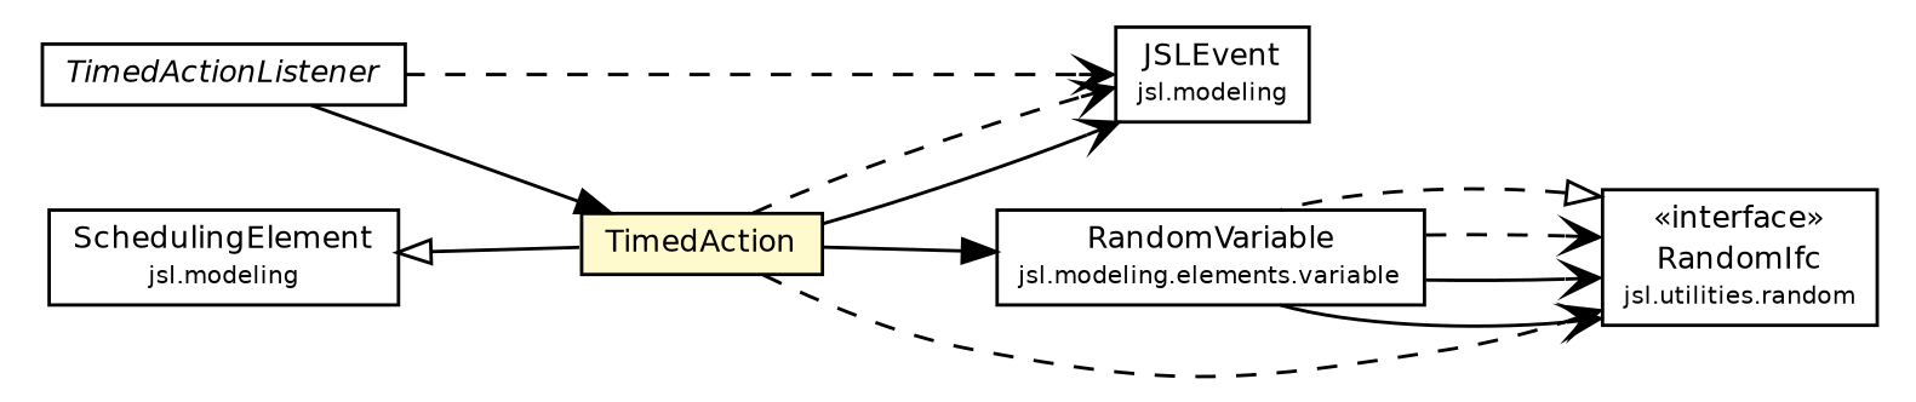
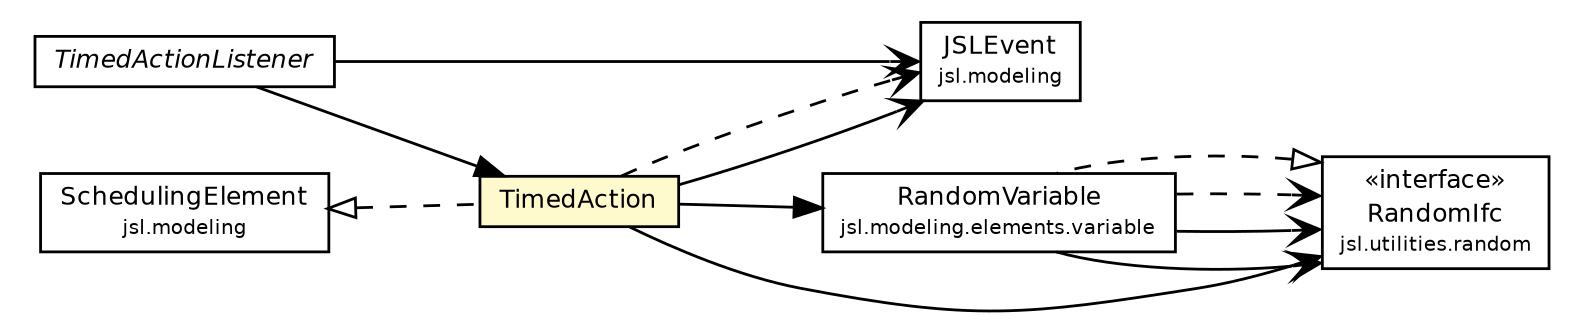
  digraph {
    nodesep=0.25
    rankdir=LR
    ranksep=0.5
    node [fontcolor=black fontname=Helvetica fontsize=9.0 shape=plaintext]
    edge [fontname=Helvetica fontsize=10.0 headport=p labelfontname=Helvetica labelfontsize=10 tailport=p arrowhead=open color=black fontcolor=black]
    n1 [label=<<table title="jsl.modeling.SchedulingElement" border="0" cellborder="1" cellspacing="0" cellpadding="2" port="p" href="../SchedulingElement.html"> 		<tr><td><table border="0" cellspacing="0" cellpadding="1"> <tr><td align="center" balign="center"> SchedulingElement </td></tr> <tr><td align="center" balign="center"><font point-size="7.0"> jsl.modeling </font></td></tr> 		</table></td></tr> 		</table>>]
    n2 [label=<<table title="jsl.modeling.elements.TimedAction" border="0" cellborder="1" cellspacing="0" cellpadding="2" port="p" bgcolor="lemonChiffon" href="./TimedAction.html"> 		<tr><td><table border="0" cellspacing="0" cellpadding="1"> <tr><td align="center" balign="center"> TimedAction </td></tr> 		</table></td></tr> 		</table>>]
    n3 [label=<<table title="jsl.modeling.JSLEvent" border="0" cellborder="1" cellspacing="0" cellpadding="2" port="p" href="../JSLEvent.html"> 		<tr><td><table border="0" cellspacing="0" cellpadding="1"> <tr><td align="center" balign="center"> JSLEvent </td></tr> <tr><td align="center" balign="center"><font point-size="7.0"> jsl.modeling </font></td></tr> 		</table></td></tr> 		</table>>]
    n4 [label=<<table title="jsl.modeling.elements.variable.RandomVariable" border="0" cellborder="1" cellspacing="0" cellpadding="2" port="p" href="./variable/RandomVariable.html"> 		<tr><td><table border="0" cellspacing="0" cellpadding="1"> <tr><td align="center" balign="center"> RandomVariable </td></tr> <tr><td align="center" balign="center"><font point-size="7.0"> jsl.modeling.elements.variable </font></td></tr> 		</table></td></tr> 		</table>>]
    n5 [label=<<table title="jsl.utilities.random.RandomIfc" border="0" cellborder="1" cellspacing="0" cellpadding="2" port="p" href="../../utilities/random/RandomIfc.html"> 		<tr><td><table border="0" cellspacing="0" cellpadding="1"> <tr><td align="center" balign="center"> &#171;interface&#187; </td></tr> <tr><td align="center" balign="center"> RandomIfc </td></tr> <tr><td align="center" balign="center"><font point-size="7.0"> jsl.utilities.random </font></td></tr> 		</table></td></tr> 		</table>>]
    n6 [label=<<table title="jsl.modeling.elements.TimedActionListener" border="0" cellborder="1" cellspacing="0" cellpadding="2" port="p" href="./TimedActionListener.html"> 		<tr><td><table border="0" cellspacing="0" cellpadding="1"> <tr><td align="center" balign="center"><font face="Helvetica-Oblique"> TimedActionListener </font></td></tr> 		</table></td></tr> 		</table>>]
-   n1 -> n2 [arrowtail=empty dir=back fontsize=10 arrowhead="" color="" fontcolor=""]
+   n1 -> n2 [arrowtail=empty dir=back fontsize=10 style=dashed arrowhead="" color="" fontcolor=""]
    n2 -> n3
    n2 -> n3 [style=dashed]
    n2 -> n4 [arrowhead=normal]
-   n2 -> n5 [style=dashed]
+   n2 -> n5 [style=solid]
    n4 -> n5
    n4 -> n5
    n4 -> n5 [style=dashed]
    n5 -> n4 [arrowtail=empty dir=back fontsize=10 style=dashed arrowhead="" color="" fontcolor=""]
    n6 -> n2 [arrowhead=normal]
-   n6 -> n3 [style=dashed]
+   n6 -> n3 [style=solid]
  }
